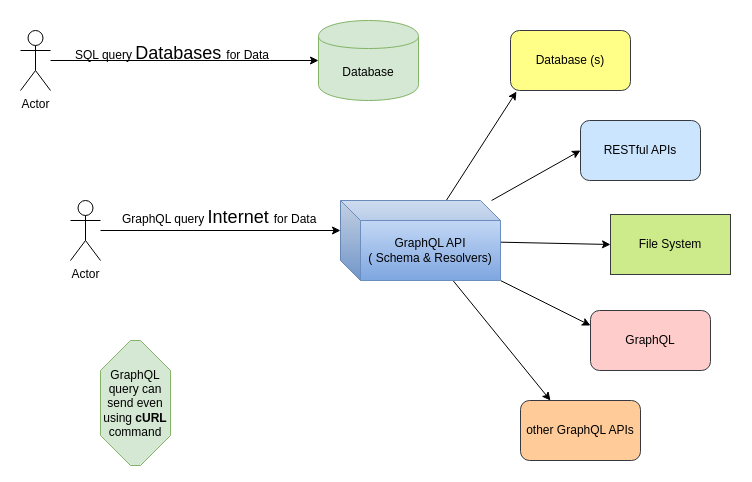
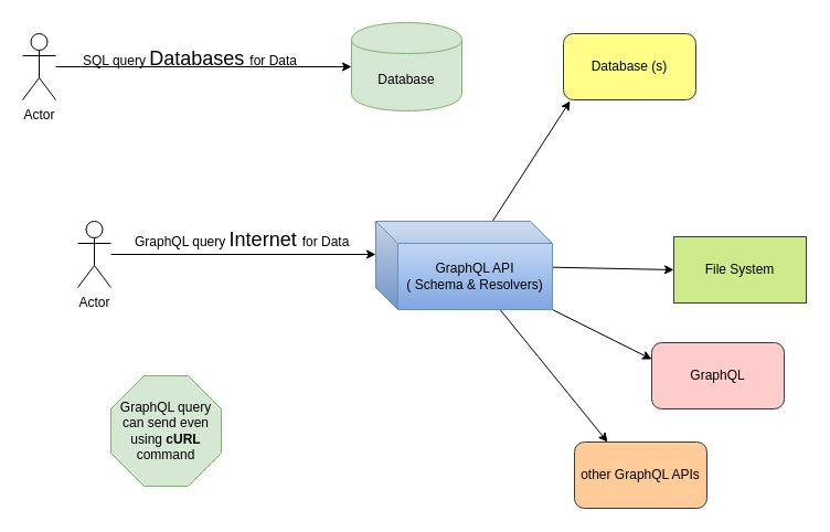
  <mxCell id="0" />
  <mxCell id="1" parent="0" />
  <mxCell id="2" style="rounded=0;orthogonalLoop=1;jettySize=auto;html=1;entryX=0;entryY=0;entryDx=0;entryDy=30;entryPerimeter=0;" parent="1" source="3" target="11" edge="1"><mxGeometry relative="1" as="geometry"><mxPoint x="435.5" y="230" as="targetPoint" /></mxGeometry></mxCell>
  <mxCell id="3" value="Actor" style="shape=umlActor;verticalLabelPosition=bottom;labelBackgroundColor=#ffffff;verticalAlign=top;html=1;outlineConnect=0;" parent="1" vertex="1"><mxGeometry x="70" y="200" width="30" height="60" as="geometry" /></mxCell>
  <mxCell id="4" value="GraphQL query &lt;font style=&quot;font-size: 18px&quot;&gt;Internet &lt;/font&gt;for Data" style="text;html=1;resizable=0;points=[];autosize=1;align=left;verticalAlign=top;spacingTop=-4;" parent="1" vertex="1"><mxGeometry x="120" y="204" width="210" height="20" as="geometry" /></mxCell>
  <mxCell id="5" value="Database (s)" style="rounded=1;whiteSpace=wrap;html=1;fillColor=#ffff88;strokeColor=#36393d;" parent="1" vertex="1"><mxGeometry x="510" y="30" width="120" height="60" as="geometry" /></mxCell>
  <mxCell id="6" style="edgeStyle=none;rounded=0;orthogonalLoop=1;jettySize=auto;html=1;entryX=0.05;entryY=1.017;entryDx=0;entryDy=0;entryPerimeter=0;" parent="1" source="11" target="5" edge="1"><mxGeometry relative="1" as="geometry" /></mxCell>
- <mxCell id="7" style="edgeStyle=none;rounded=0;orthogonalLoop=1;jettySize=auto;html=1;entryX=0;entryY=0.5;entryDx=0;entryDy=0;" parent="1" source="11" target="12" edge="1"><mxGeometry relative="1" as="geometry" /></mxCell>
  <mxCell id="8" style="edgeStyle=none;rounded=0;orthogonalLoop=1;jettySize=auto;html=1;entryX=0;entryY=0.5;entryDx=0;entryDy=0;" parent="1" source="11" target="13" edge="1"><mxGeometry relative="1" as="geometry" /></mxCell>
  <mxCell id="9" style="edgeStyle=none;rounded=0;orthogonalLoop=1;jettySize=auto;html=1;entryX=0;entryY=0.25;entryDx=0;entryDy=0;" parent="1" source="11" target="14" edge="1"><mxGeometry relative="1" as="geometry" /></mxCell>
  <mxCell id="10" style="edgeStyle=none;rounded=0;orthogonalLoop=1;jettySize=auto;html=1;entryX=0.25;entryY=0;entryDx=0;entryDy=0;" parent="1" source="11" target="15" edge="1"><mxGeometry relative="1" as="geometry" /></mxCell>
  <mxCell id="11" value="GraphQL API&lt;br&gt;( Schema &amp;amp; Resolvers)" style="shape=cube;whiteSpace=wrap;html=1;boundedLbl=1;backgroundOutline=1;darkOpacity=0.05;darkOpacity2=0.1;gradientColor=#7ea6e0;fillColor=#dae8fc;strokeColor=#6c8ebf;" parent="1" vertex="1"><mxGeometry x="340" y="200" width="160" height="80" as="geometry" /></mxCell>
- <mxCell id="12" value="RESTful APIs" style="rounded=1;whiteSpace=wrap;html=1;fillColor=#cce5ff;strokeColor=#36393d;" parent="1" vertex="1"><mxGeometry x="580" y="120" width="120" height="60" as="geometry" /></mxCell>
  <mxCell id="13" value="File System" style="whiteSpace=wrap;html=1;fillColor=#cdeb8b;strokeColor=#36393d;rounded=0;" parent="1" vertex="1"><mxGeometry x="610" y="214" width="120" height="60" as="geometry" /></mxCell>
  <mxCell id="14" value="GraphQL" style="rounded=1;whiteSpace=wrap;html=1;fillColor=#ffcccc;strokeColor=#36393d;" parent="1" vertex="1"><mxGeometry x="590" y="310" width="120" height="60" as="geometry" /></mxCell>
  <mxCell id="15" value="other GraphQL APIs" style="rounded=1;whiteSpace=wrap;html=1;fillColor=#ffcc99;strokeColor=#36393d;" parent="1" vertex="1"><mxGeometry x="520" y="400" width="120" height="60" as="geometry" /></mxCell>
  <mxCell id="16" value="Database" style="shape=cylinder;whiteSpace=wrap;html=1;boundedLbl=1;backgroundOutline=1;fillColor=#d5e8d4;strokeColor=#82b366;" parent="1" vertex="1"><mxGeometry x="318" y="20" width="100" height="80" as="geometry" /></mxCell>
  <mxCell id="17" style="edgeStyle=orthogonalEdgeStyle;rounded=0;orthogonalLoop=1;jettySize=auto;html=1;entryX=0;entryY=0.5;entryDx=0;entryDy=0;" parent="1" source="18" target="16" edge="1"><mxGeometry relative="1" as="geometry" /></mxCell>
  <mxCell id="18" value="Actor" style="shape=umlActor;verticalLabelPosition=bottom;labelBackgroundColor=#ffffff;verticalAlign=top;html=1;outlineConnect=0;" parent="1" vertex="1"><mxGeometry x="20" y="30" width="30" height="60" as="geometry" /></mxCell>
  <mxCell id="19" value="SQL query &lt;font style=&quot;font-size: 18px&quot;&gt;Databases &lt;/font&gt;for Data" style="text;html=1;resizable=0;points=[];autosize=1;align=left;verticalAlign=top;spacingTop=-4;" parent="1" vertex="1"><mxGeometry x="73" y="40" width="210" height="20" as="geometry" /></mxCell>
- <mxCell id="20" value="GraphQL query can send even using &lt;b&gt;cURL &lt;/b&gt;command" style="whiteSpace=wrap;html=1;shape=mxgraph.basic.octagon2;align=center;verticalAlign=middle;dx=15;fillColor=#d5e8d4;strokeColor=#82b366;" parent="1" vertex="1"><mxGeometry x="100" y="340" width="70" height="125" as="geometry" /></mxCell>
+ <mxCell id="20" value="GraphQL query can send even using &lt;b&gt;cURL &lt;/b&gt;command" style="whiteSpace=wrap;html=1;shape=mxgraph.basic.octagon2;align=center;verticalAlign=middle;dx=15;fillColor=#d5e8d4;strokeColor=#82b366;" parent="1" vertex="1"><mxGeometry x="100" y="340" width="100" height="100" as="geometry" /></mxCell>
